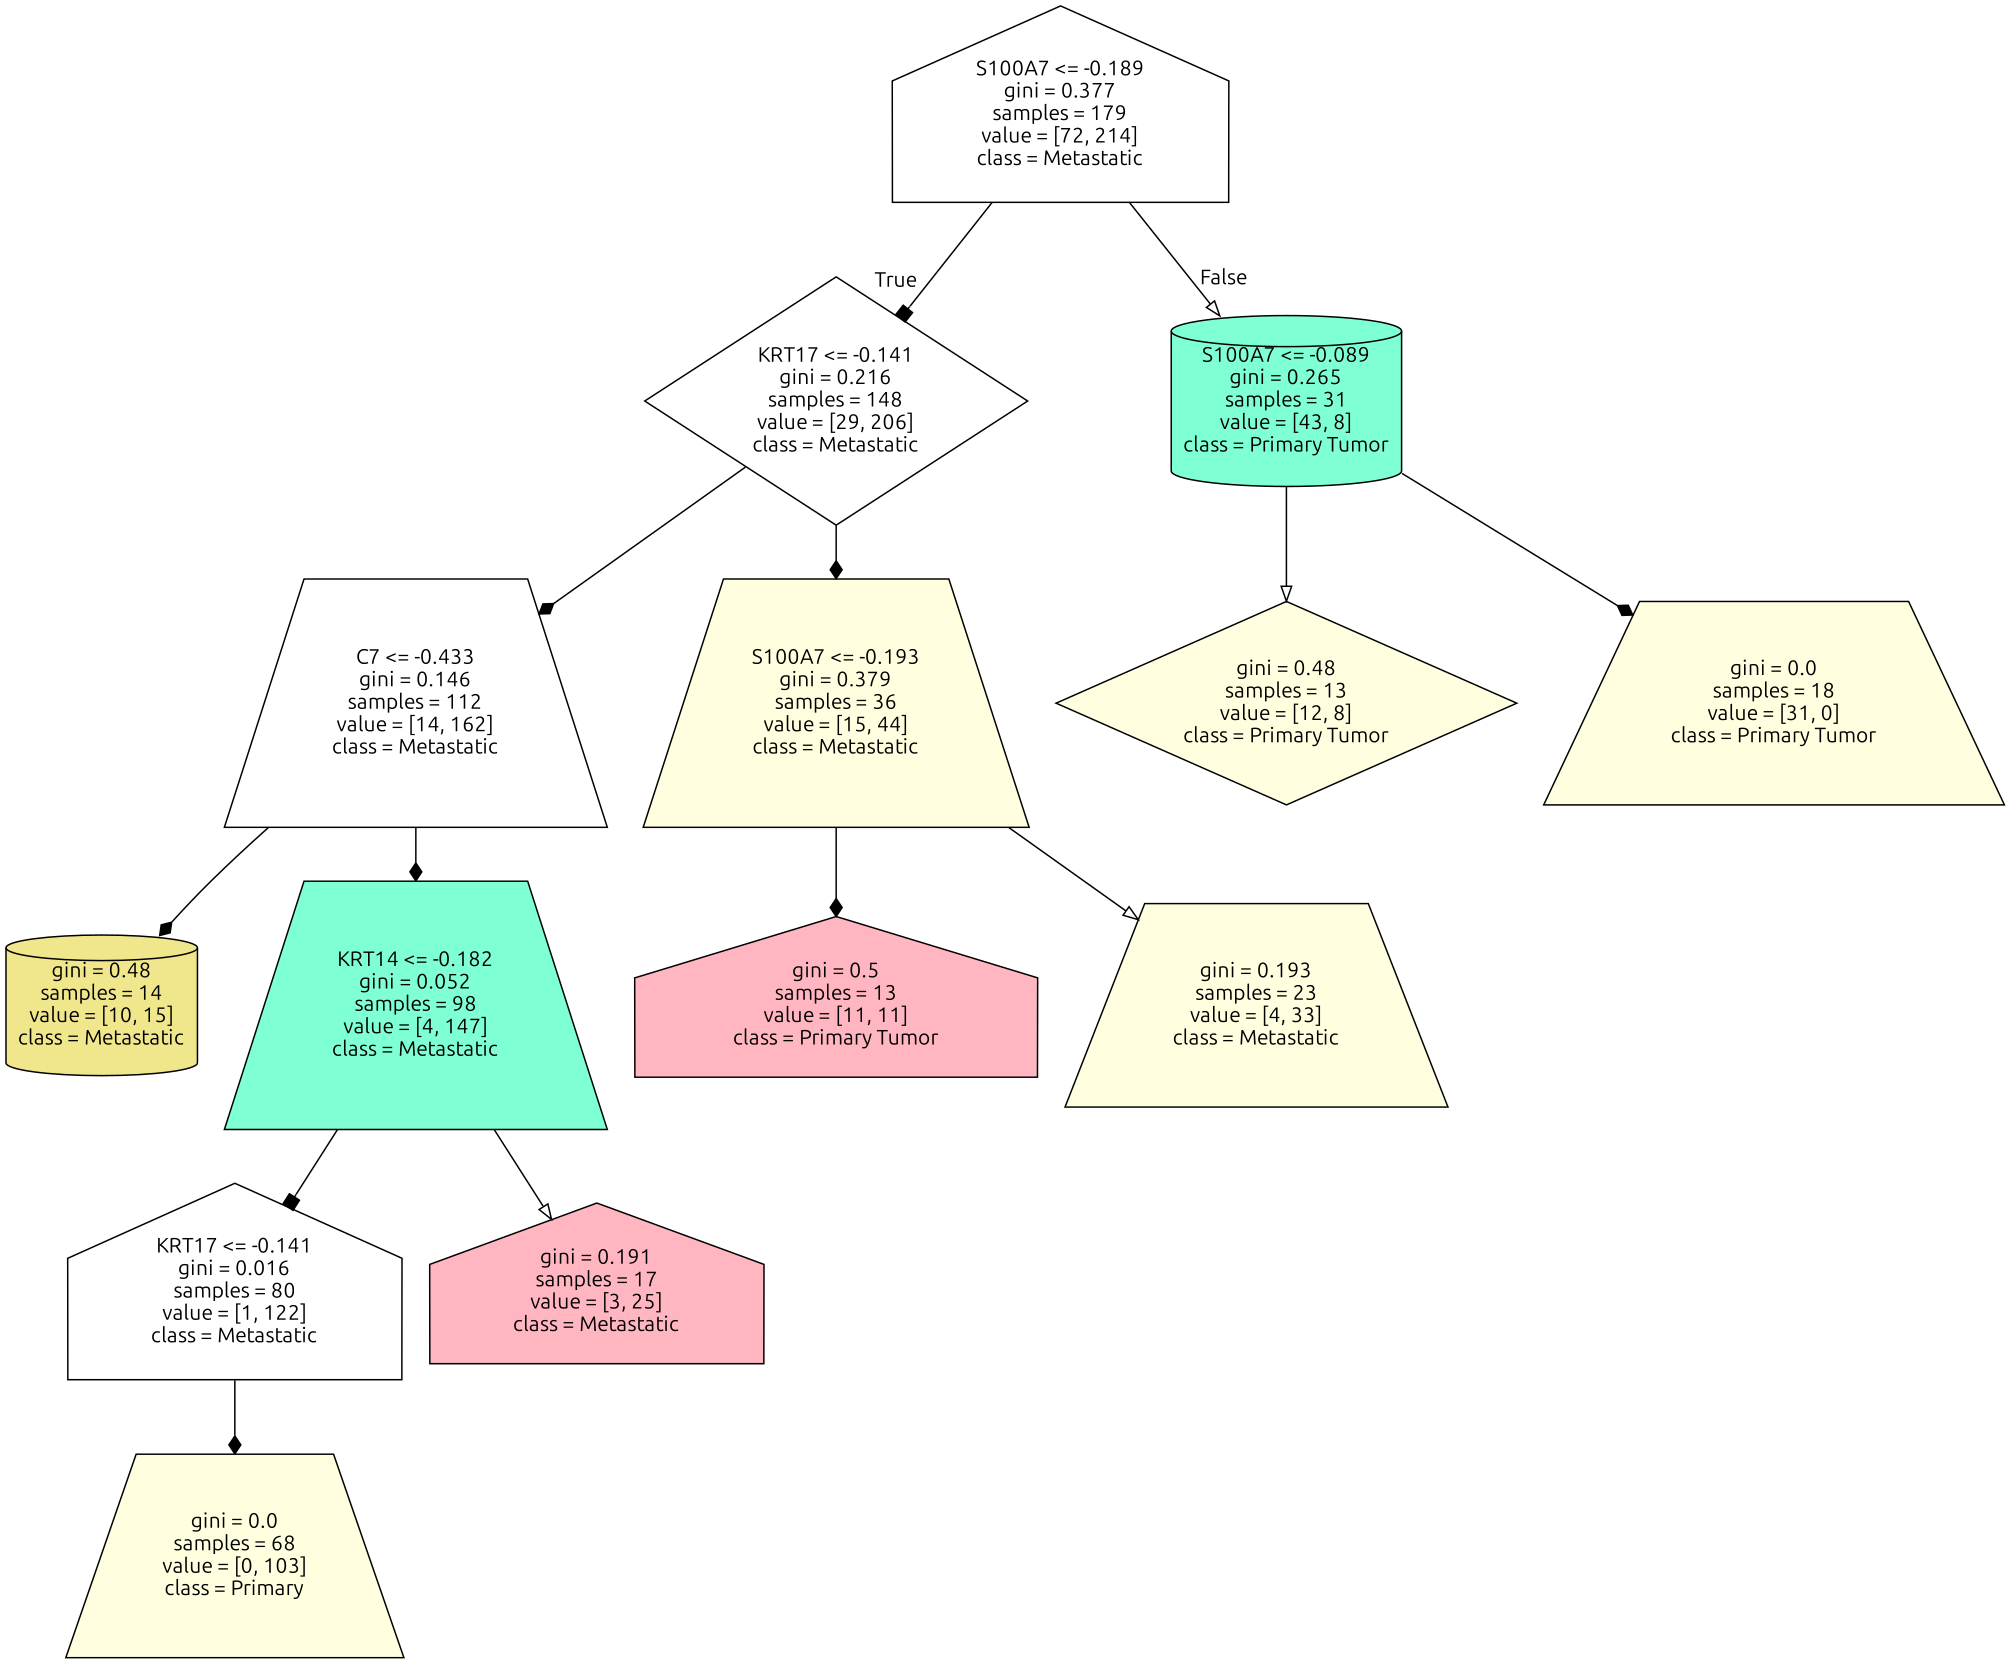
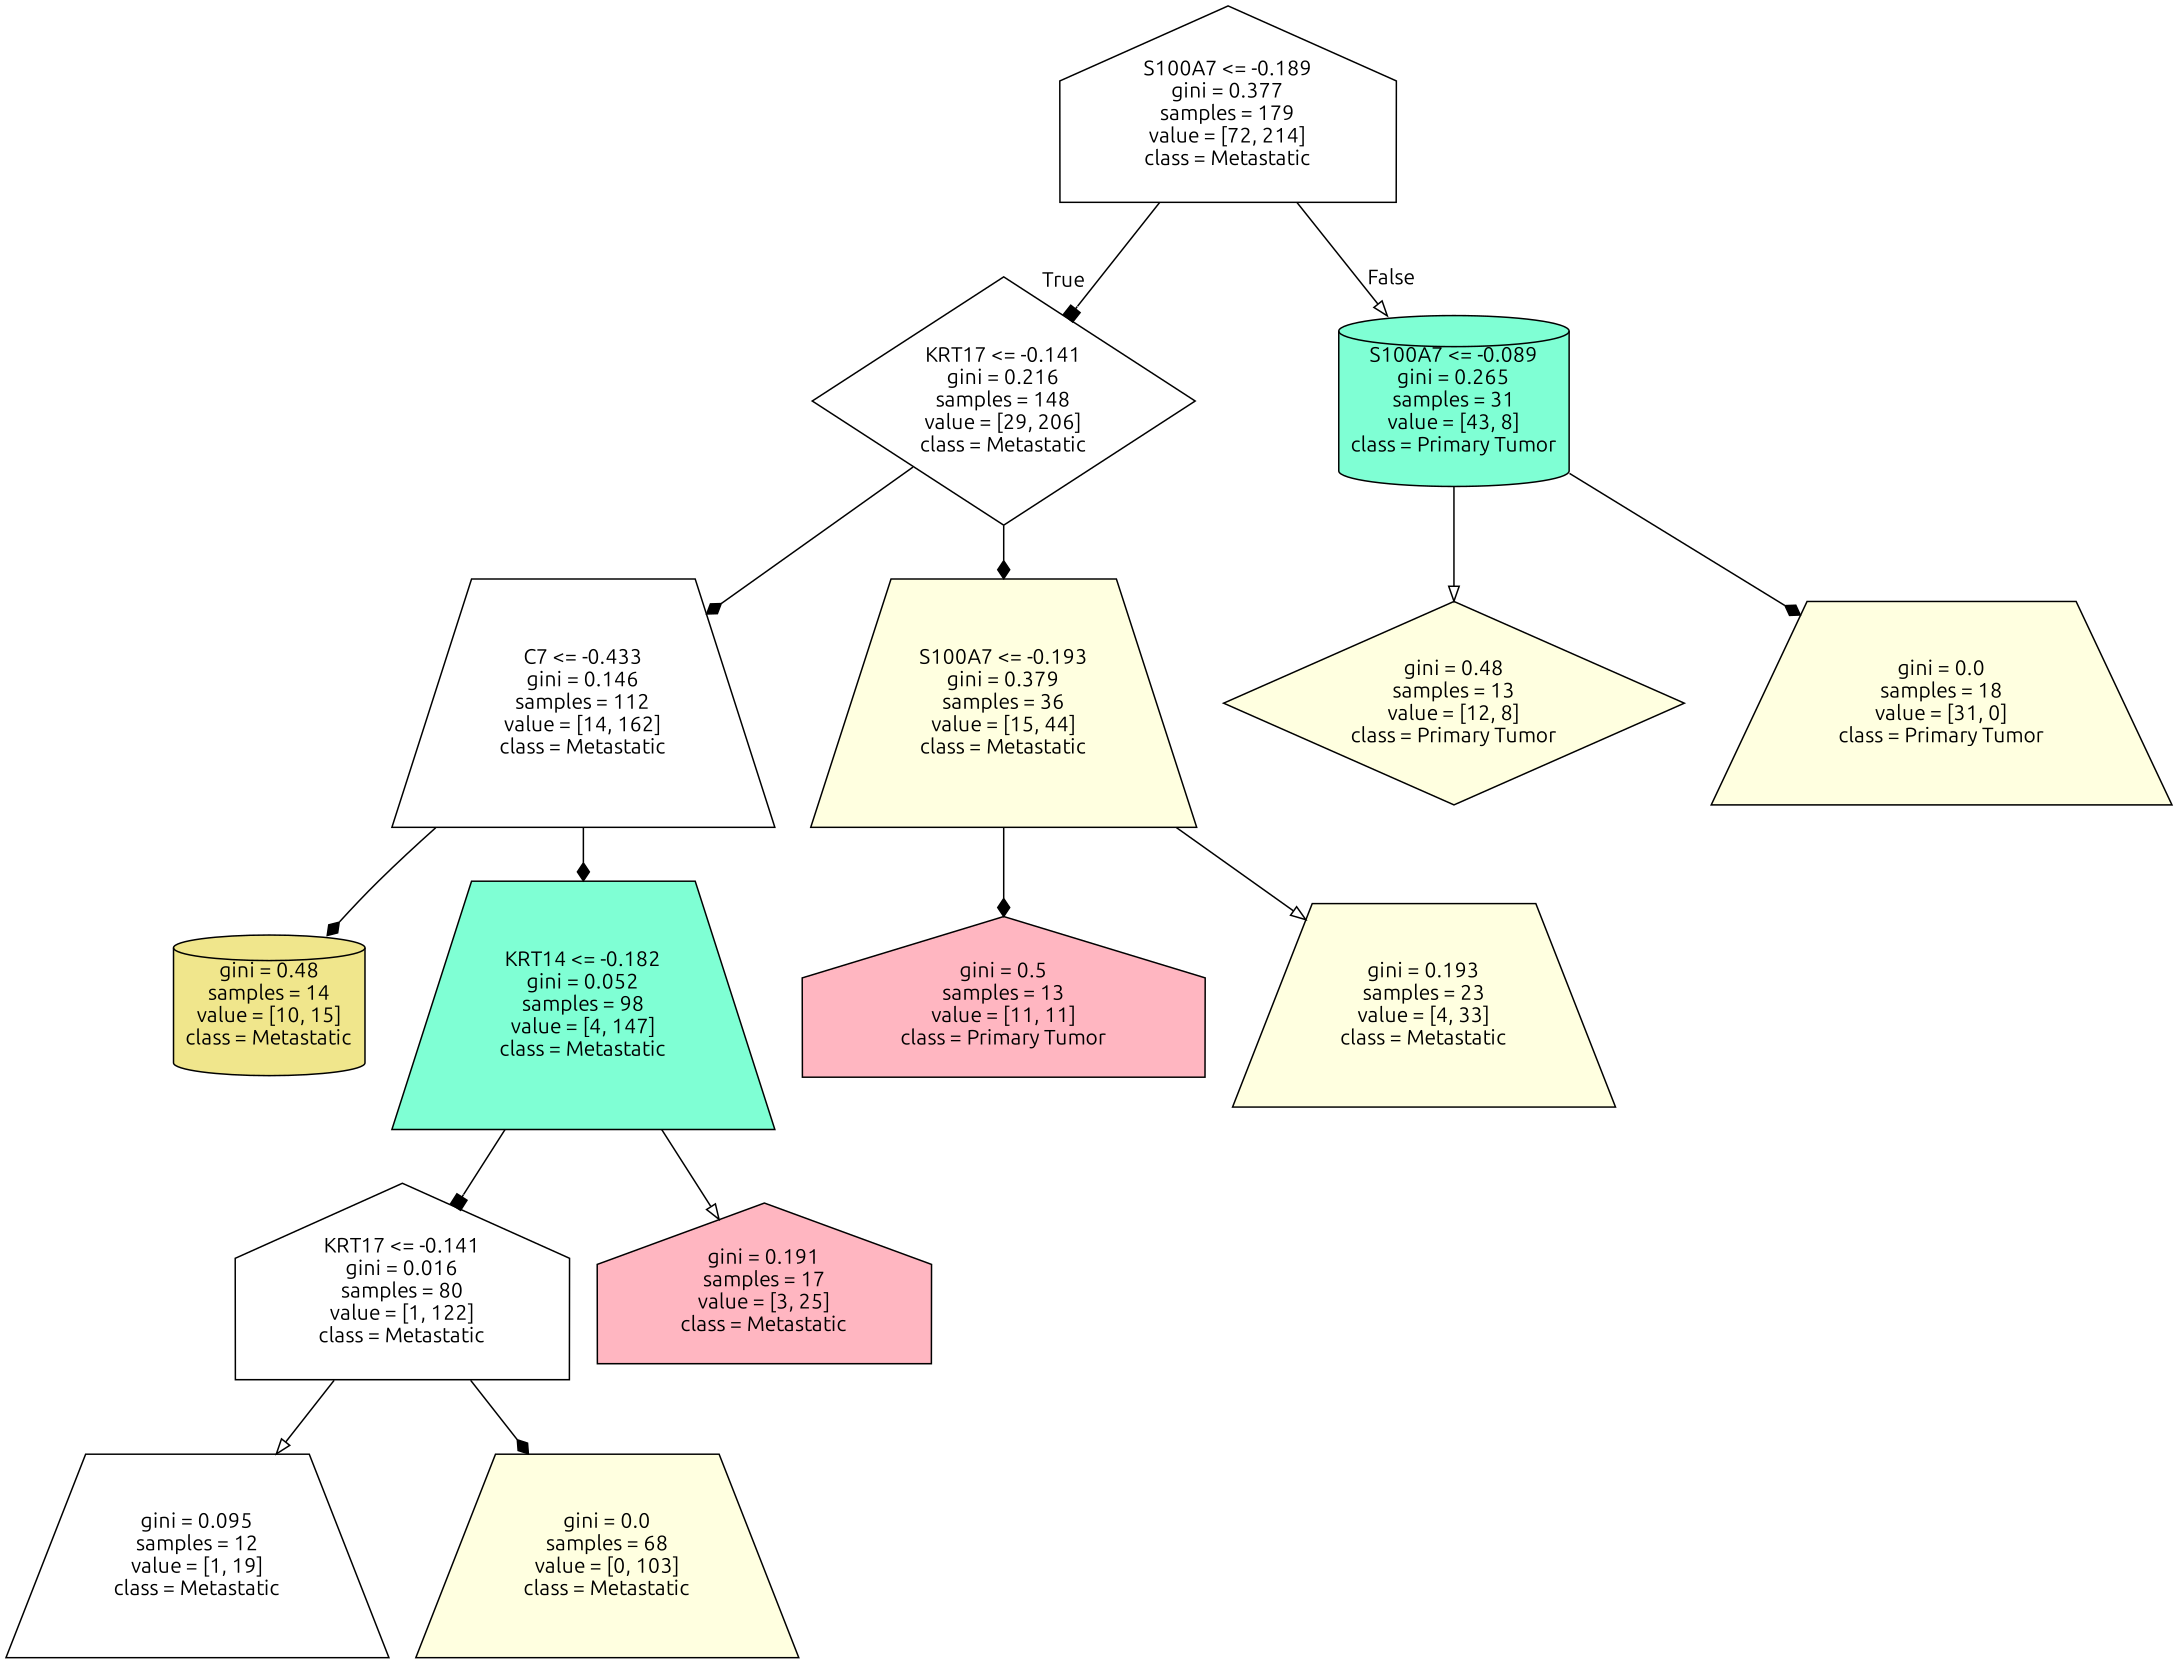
  digraph {
    fontname=Ubuntu
    node [color=black fillcolor=white fontname=Ubuntu shape=trapezium style=filled]
    edge [arrowhead=diamond fontname=Ubuntu]
    n1 [label="S100A7 <= -0.189\ngini = 0.377\nsamples = 179\nvalue = [72, 214]\nclass = Metastatic" shape=house]
    n2 [label="KRT17 <= -0.141\ngini = 0.216\nsamples = 148\nvalue = [29, 206]\nclass = Metastatic" shape=diamond]
    n3 [fillcolor=aquamarine label="S100A7 <= -0.089\ngini = 0.265\nsamples = 31\nvalue = [43, 8]\nclass = Primary Tumor" shape=cylinder]
    n4 [label="C7 <= -0.433\ngini = 0.146\nsamples = 112\nvalue = [14, 162]\nclass = Metastatic"]
    n5 [fillcolor=lightyellow label="S100A7 <= -0.193\ngini = 0.379\nsamples = 36\nvalue = [15, 44]\nclass = Metastatic"]
    n6 [fillcolor=lightyellow label="gini = 0.48\nsamples = 13\nvalue = [12, 8]\nclass = Primary Tumor" shape=diamond]
    n7 [fillcolor=lightyellow label="gini = 0.0\nsamples = 18\nvalue = [31, 0]\nclass = Primary Tumor"]
    n8 [fillcolor=khaki label="gini = 0.48\nsamples = 14\nvalue = [10, 15]\nclass = Metastatic" shape=cylinder]
    n9 [fillcolor=aquamarine label="KRT14 <= -0.182\ngini = 0.052\nsamples = 98\nvalue = [4, 147]\nclass = Metastatic"]
    n10 [fillcolor=lightpink label="gini = 0.5\nsamples = 13\nvalue = [11, 11]\nclass = Primary Tumor" shape=house]
    n11 [fillcolor=lightyellow label="gini = 0.193\nsamples = 23\nvalue = [4, 33]\nclass = Metastatic"]
    n12 [label="KRT17 <= -0.141\ngini = 0.016\nsamples = 80\nvalue = [1, 122]\nclass = Metastatic" shape=house]
    n13 [fillcolor=lightpink label="gini = 0.191\nsamples = 17\nvalue = [3, 25]\nclass = Metastatic" shape=house]
-   n15 [fillcolor=lightyellow label="gini = 0.0\nsamples = 68\nvalue = [0, 103]\nclass = Primary"]
+   n14 [label="gini = 0.095\nsamples = 12\nvalue = [1, 19]\nclass = Metastatic"]
+   n15 [fillcolor=lightyellow label="gini = 0.0\nsamples = 68\nvalue = [0, 103]\nclass = Metastatic"]
    n1 -> n2 [arrowhead=box headlabel=True labelangle=45 labeldistance=2.5]
    n1 -> n3 [arrowhead=onormal headlabel=False labelangle=-45 labeldistance=2.5]
    n2 -> n4
    n2 -> n5
    n3 -> n6 [arrowhead=onormal]
    n3 -> n7
    n4 -> n8
    n4 -> n9
    n5 -> n10
    n5 -> n11 [arrowhead=onormal]
    n9 -> n12 [arrowhead=box]
    n9 -> n13 [arrowhead=onormal]
+   n12 -> n14 [arrowhead=onormal]
    n12 -> n15
  }
